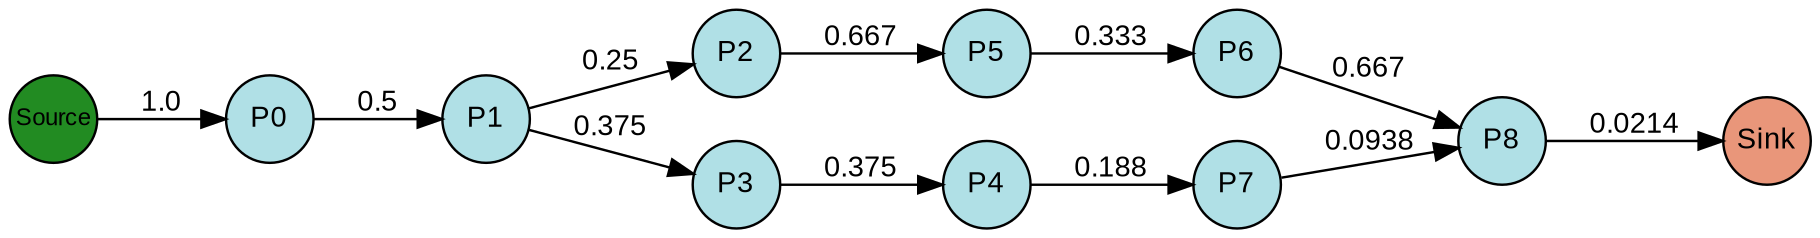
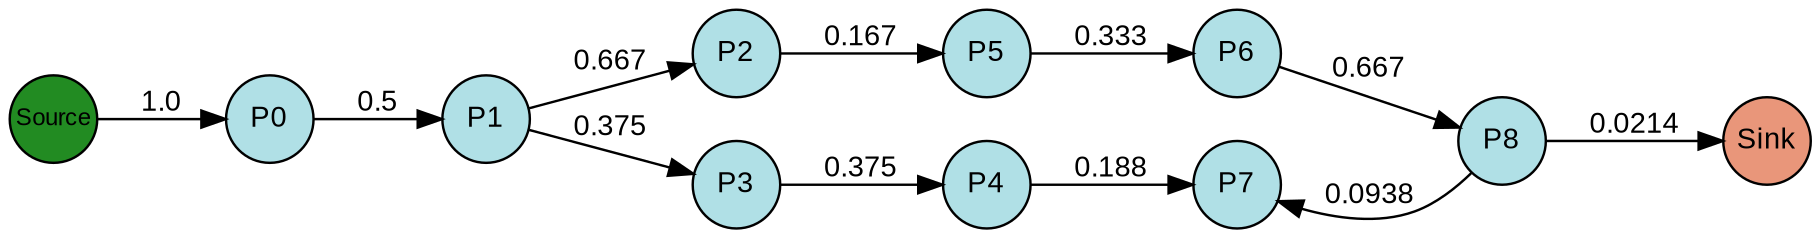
  digraph {
    rankdir=LR
    splines=true
    node [fillcolor=powderblue fixedsize=true fontcolor=black fontname=arial fontsize=12 margin=0 shape=circle style=filled]
    edge [fontcolor=black fontname=arial fontsize=12 margin=0]
    n1 [fillcolor=forestgreen fontsize=10 label=Source width=0.5]
    n2 [label=P0 width=0.5]
    n3 [label=P1 width=0.5]
    n4 [label=P2 width=0.5]
    n5 [label=P3 width=0.5]
    n6 [label=P4 width=0.5]
    n7 [label=P5 width=0.5]
    n8 [label=P6 width=0.5]
    n9 [label=P7 width=0.5]
    n10 [label=P8 width=0.5]
    n11 [fillcolor=darksalmon label=Sink width=0.5]
    subgraph sub_1 {
      rank=same
      n1
    }
    subgraph sub_2 {
      rank=same
      n2
    }
    subgraph sub_3 {
      rank=same
      n3
    }
    subgraph sub_4 {
      rank=same
      n4
      n5
    }
    subgraph sub_5 {
      rank=same
      n6
      n7
    }
    subgraph sub_6 {
      rank=same
      n8
      n9
    }
    subgraph sub_7 {
      rank=same
      n10
    }
    subgraph sub_8 {
      rank=same
      n11
    }
    n1 -> n2 [label=1.0]
    n2 -> n3 [label=0.5]
-   n3 -> n4 [label=0.25]
+   n3 -> n4 [label=0.667]
    n3 -> n5 [label=0.375]
-   n4 -> n7 [label=0.667]
+   n4 -> n7 [label=0.167]
    n5 -> n6 [label=0.375]
    n6 -> n9 [label=0.188]
    n7 -> n8 [label=0.333]
    n8 -> n10 [label=0.667]
-   n9 -> n10 [label=0.0938]
+   n10 -> n9 [label=0.0938]
    n10 -> n11 [label=0.0214]
  }
